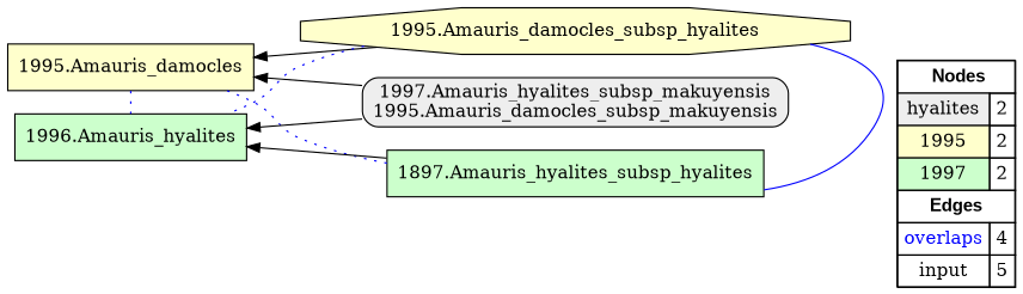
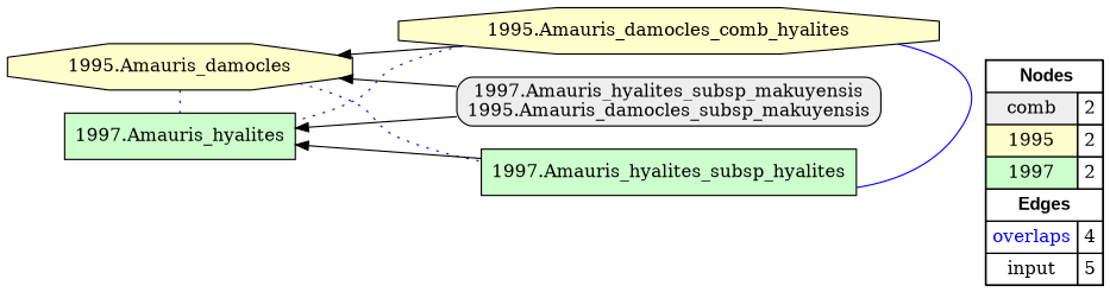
  digraph {
    rankdir=RL
    node [fillcolor="#FFFFCC" shape=box style=filled]
    edge [arrowhead=none color="#0000FF" constraint=false penwidth=1 style=solid]
-   n1 [fillcolor=white label=<   <TABLE BORDER="0" CELLBORDER="1" CELLSPACING="0" CELLPADDING="4">  <TR> <TD COLSPAN="2"><font face="Arial Black"> Nodes</font></TD> </TR>  <TR>   <TD bgcolor="#EEEEEE">hyalites</TD>   <TD>2</TD>   </TR>  <TR>   <TD bgcolor="#FFFFCC">1995</TD>   <TD>2</TD>   </TR>  <TR>   <TD bgcolor="#CCFFCC">1997</TD>   <TD>2</TD>   </TR>  <TR> <TD COLSPAN="2"><font face = "Arial Black"> Edges </font></TD> </TR>  <TR>   <TD><font color ="#0000FF">overlaps</font></TD><TD>4</TD> </TR> <TR>   <TD><font color ="#000000">input</font></TD><TD>5</TD> </TR> </TABLE>   > margin=0]
-   "1995.Amauris_damocles"
-   "1997.Amauris_hyalites" [fillcolor="#CCFFCC" label="1996.Amauris_hyalites"]
-   "1997.Amauris_hyalites_subsp_hyalites" [fillcolor="#CCFFCC" label="1897.Amauris_hyalites_subsp_hyalites"]
+   n1 [fillcolor=white label=<   <TABLE BORDER="0" CELLBORDER="1" CELLSPACING="0" CELLPADDING="4">  <TR> <TD COLSPAN="2"><font face="Arial Black"> Nodes</font></TD> </TR>  <TR>   <TD bgcolor="#EEEEEE">comb</TD>   <TD>2</TD>   </TR>  <TR>   <TD bgcolor="#FFFFCC">1995</TD>   <TD>2</TD>   </TR>  <TR>   <TD bgcolor="#CCFFCC">1997</TD>   <TD>2</TD>   </TR>  <TR> <TD COLSPAN="2"><font face = "Arial Black"> Edges </font></TD> </TR>  <TR>   <TD><font color ="#0000FF">overlaps</font></TD><TD>4</TD> </TR> <TR>   <TD><font color ="#000000">input</font></TD><TD>5</TD> </TR> </TABLE>   > margin=0]
+   "1995.Amauris_damocles" [shape=octagon]
+   "1997.Amauris_hyalites" [fillcolor="#CCFFCC"]
+   "1997.Amauris_hyalites_subsp_hyalites" [fillcolor="#CCFFCC"]
    "1997.Amauris_hyalites_subsp_makuyensis\n1995.Amauris_damocles_subsp_makuyensis" [fillcolor="#EEEEEE" style="filled,rounded"]
-   "1995.Amauris_damocles_subsp_hyalites" [shape=octagon]
+   "1995.Amauris_damocles_subsp_hyalites" [shape=octagon label="1995.Amauris_damocles_comb_hyalites"]
    subgraph sub_1 {
      rank=source
      n1
    }
    "1995.Amauris_damocles" -> "1997.Amauris_hyalites" [style=dotted]
    "1995.Amauris_damocles" -> "1997.Amauris_hyalites_subsp_hyalites" [style=dotted]
    "1997.Amauris_hyalites_subsp_hyalites" -> "1997.Amauris_hyalites" [arrowhead=normal color="#000000" constraint=true]
    "1997.Amauris_hyalites_subsp_makuyensis\n1995.Amauris_damocles_subsp_makuyensis" -> "1995.Amauris_damocles" [arrowhead=normal color="#000000" constraint=true]
    "1997.Amauris_hyalites_subsp_makuyensis\n1995.Amauris_damocles_subsp_makuyensis" -> "1997.Amauris_hyalites" [arrowhead=normal color="#000000" constraint=true]
    "1995.Amauris_damocles_subsp_hyalites" -> "1995.Amauris_damocles" [arrowhead=normal color="#000000" constraint=true]
    "1995.Amauris_damocles_subsp_hyalites" -> "1997.Amauris_hyalites" [style=dotted]
    "1995.Amauris_damocles_subsp_hyalites" -> "1997.Amauris_hyalites_subsp_hyalites"
  }
